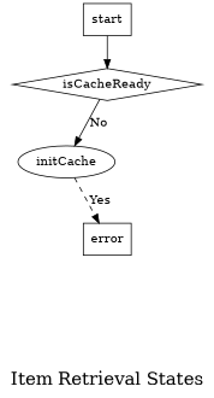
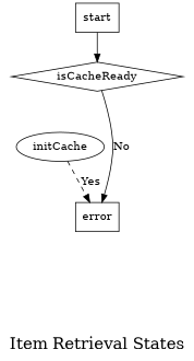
  digraph {
    fontsize=20
    label="\n\nItem Retrieval States"
    node [shape=box]
    isCacheReady [shape=diamond]
    start
    initCache [shape=ellipse]
    error
-   isCacheReady -> initCache [label=No]
+   isCacheReady -> error [label=No]
    start -> isCacheReady
    initCache -> error [label=Yes style=dashed]
  }
